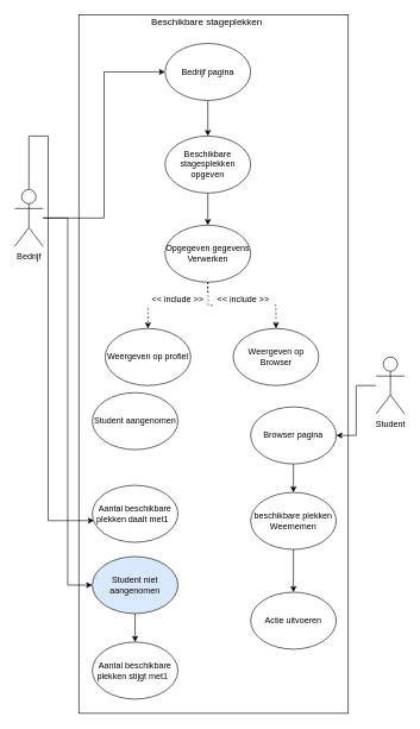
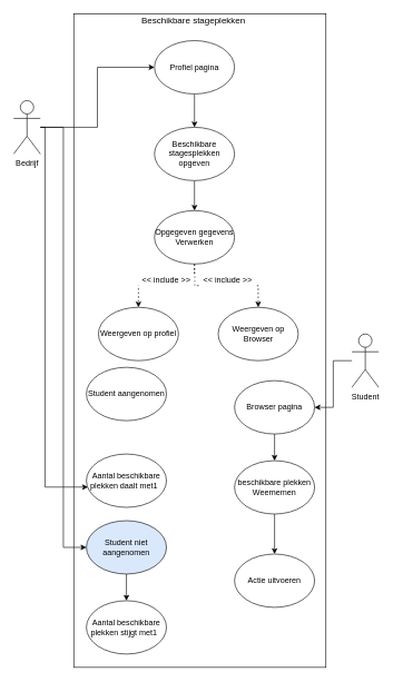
  <mxCell id="0" />
  <mxCell id="1" parent="0" />
  <mxCell id="2" value="" style="rounded=0;whiteSpace=wrap;html=1;" vertex="1" parent="1"><mxGeometry x="110" y="20" width="378" height="980" as="geometry" /></mxCell>
  <mxCell id="3" value="&lt;span style=&quot;font-size: 10.0pt ; font-family: &amp;#34;arial&amp;#34; , sans-serif&quot;&gt;Beschikbare stageplekken&amp;nbsp;&lt;/span&gt;" style="text;html=1;strokeColor=none;fillColor=none;align=center;verticalAlign=middle;whiteSpace=wrap;rounded=0;" vertex="1" parent="1"><mxGeometry x="195.5" y="20" width="191" height="20" as="geometry" /></mxCell>
  <mxCell id="4" style="edgeStyle=orthogonalEdgeStyle;rounded=0;orthogonalLoop=1;jettySize=auto;html=1;" edge="1" parent="1" source="5" target="9"><mxGeometry relative="1" as="geometry" /></mxCell>
  <mxCell id="5" value="Beschikbare stagesplekken opgeven" style="ellipse;whiteSpace=wrap;html=1;" vertex="1" parent="1"><mxGeometry x="231" y="190" width="120" height="80" as="geometry" /></mxCell>
  <mxCell id="6" value="" style="edgeStyle=orthogonalEdgeStyle;rounded=0;orthogonalLoop=1;jettySize=auto;html=1;exitX=0.5;exitY=1;exitDx=0;exitDy=0;" edge="1" parent="1" source="17" target="5"><mxGeometry relative="1" as="geometry"><mxPoint x="151.5" y="130" as="sourcePoint" /></mxGeometry></mxCell>
  <mxCell id="7" style="edgeStyle=orthogonalEdgeStyle;rounded=0;orthogonalLoop=1;jettySize=auto;html=1;dashed=1;" edge="1" parent="1" source="9" target="10"><mxGeometry relative="1" as="geometry" /></mxCell>
  <mxCell id="8" style="edgeStyle=orthogonalEdgeStyle;rounded=0;orthogonalLoop=1;jettySize=auto;html=1;entryX=0.5;entryY=0;entryDx=0;entryDy=0;dashed=1;" edge="1" parent="1" source="9" target="18"><mxGeometry relative="1" as="geometry" /></mxCell>
  <mxCell id="9" value="Opgegeven gegevens&lt;br&gt;Verwerken" style="ellipse;whiteSpace=wrap;html=1;" vertex="1" parent="1"><mxGeometry x="231" y="315" width="120" height="80" as="geometry" /></mxCell>
  <mxCell id="10" value="Weergeven op profiel" style="ellipse;whiteSpace=wrap;html=1;" vertex="1" parent="1"><mxGeometry x="147" y="460" width="120" height="80" as="geometry" /></mxCell>
  <mxCell id="11" style="edgeStyle=orthogonalEdgeStyle;rounded=0;orthogonalLoop=1;jettySize=auto;html=1;entryX=1;entryY=0.5;entryDx=0;entryDy=0;" edge="1" parent="1" source="12" target="22"><mxGeometry relative="1" as="geometry" /></mxCell>
  <mxCell id="12" value="Student" style="shape=umlActor;verticalLabelPosition=bottom;labelBackgroundColor=#ffffff;verticalAlign=top;html=1;outlineConnect=0;" vertex="1" parent="1"><mxGeometry x="527" y="500" width="40" height="80" as="geometry" /></mxCell>
  <mxCell id="13" style="edgeStyle=orthogonalEdgeStyle;rounded=0;orthogonalLoop=1;jettySize=auto;html=1;entryX=0;entryY=0.5;entryDx=0;entryDy=0;" edge="1" parent="1" source="16" target="17"><mxGeometry relative="1" as="geometry" /></mxCell>
  <mxCell id="14" style="edgeStyle=orthogonalEdgeStyle;rounded=0;orthogonalLoop=1;jettySize=auto;html=1;entryX=0.02;entryY=0.62;entryDx=0;entryDy=0;entryPerimeter=0;" edge="1" parent="1" source="16" target="27"><mxGeometry relative="1" as="geometry"><Array as="points"><mxPoint x="67" y="190" /><mxPoint x="67" y="730" /></Array></mxGeometry></mxCell>
  <mxCell id="15" style="edgeStyle=orthogonalEdgeStyle;rounded=0;orthogonalLoop=1;jettySize=auto;html=1;entryX=0;entryY=0.5;entryDx=0;entryDy=0;" edge="1" parent="1" source="16" target="30"><mxGeometry relative="1" as="geometry" /></mxCell>
- <mxCell id="16" value="Bedrijf" style="shape=umlActor;verticalLabelPosition=bottom;labelBackgroundColor=#ffffff;verticalAlign=top;html=1;outlineConnect=0;" vertex="1" parent="1"><mxGeometry x="20" y="265" width="40" height="80" as="geometry" /></mxCell>
- <mxCell id="17" value="Bedrijf pagina" style="ellipse;whiteSpace=wrap;html=1;" vertex="1" parent="1"><mxGeometry x="231" y="60" width="120" height="80" as="geometry" /></mxCell>
+ <mxCell id="16" value="Bedrijf" style="shape=umlActor;verticalLabelPosition=bottom;labelBackgroundColor=#ffffff;verticalAlign=top;html=1;outlineConnect=0;" vertex="1" parent="1"><mxGeometry x="20" y="150" width="40" height="80" as="geometry" /></mxCell>
+ <mxCell id="17" value="Profiel pagina" style="ellipse;whiteSpace=wrap;html=1;" vertex="1" parent="1"><mxGeometry x="231" y="60" width="120" height="80" as="geometry" /></mxCell>
  <mxCell id="18" value="Weergeven op Browser" style="ellipse;whiteSpace=wrap;html=1;" vertex="1" parent="1"><mxGeometry x="326.5" y="460" width="120" height="80" as="geometry" /></mxCell>
  <mxCell id="19" value="&amp;lt;&amp;lt; include &amp;gt;&amp;gt;" style="text;html=1;strokeColor=none;fillColor=#ffffff;align=center;verticalAlign=middle;whiteSpace=wrap;rounded=0;rotation=0;" vertex="1" parent="1"><mxGeometry x="207" y="410" width="84" height="20" as="geometry" /></mxCell>
  <mxCell id="20" value="&amp;lt;&amp;lt; include &amp;gt;&amp;gt;" style="text;html=1;align=center;verticalAlign=middle;whiteSpace=wrap;rounded=0;rotation=0;fillColor=#FFFFFF;" vertex="1" parent="1"><mxGeometry x="299" y="410" width="84" height="20" as="geometry" /></mxCell>
  <mxCell id="21" value="" style="edgeStyle=orthogonalEdgeStyle;rounded=0;orthogonalLoop=1;jettySize=auto;html=1;" edge="1" parent="1" source="22" target="24"><mxGeometry relative="1" as="geometry" /></mxCell>
  <mxCell id="22" value="Browser pagina" style="ellipse;whiteSpace=wrap;html=1;" vertex="1" parent="1"><mxGeometry x="351" y="570" width="120" height="80" as="geometry" /></mxCell>
  <mxCell id="23" value="" style="edgeStyle=orthogonalEdgeStyle;rounded=0;orthogonalLoop=1;jettySize=auto;html=1;" edge="1" parent="1" source="24" target="25"><mxGeometry relative="1" as="geometry" /></mxCell>
  <mxCell id="24" value="beschikbare plekken&lt;br&gt;Weernemen" style="ellipse;whiteSpace=wrap;html=1;" vertex="1" parent="1"><mxGeometry x="351" y="690" width="120" height="80" as="geometry" /></mxCell>
  <mxCell id="25" value="Actie uitvoeren" style="ellipse;whiteSpace=wrap;html=1;" vertex="1" parent="1"><mxGeometry x="351" y="830" width="120" height="80" as="geometry" /></mxCell>
  <mxCell id="26" value="Student aangenomen" style="ellipse;whiteSpace=wrap;html=1;" vertex="1" parent="1"><mxGeometry x="129" y="550" width="120" height="80" as="geometry" /></mxCell>
  <mxCell id="27" value="Aantal beschikbare plekken daalt met1&amp;nbsp;&amp;nbsp;" style="ellipse;whiteSpace=wrap;html=1;" vertex="1" parent="1"><mxGeometry x="129" y="680" width="120" height="80" as="geometry" /></mxCell>
  <mxCell id="28" value="Aantal beschikbare plekken stijgt met1&amp;nbsp;&amp;nbsp;" style="ellipse;whiteSpace=wrap;html=1;" vertex="1" parent="1"><mxGeometry x="129" y="900" width="120" height="80" as="geometry" /></mxCell>
  <mxCell id="29" style="edgeStyle=orthogonalEdgeStyle;rounded=0;orthogonalLoop=1;jettySize=auto;html=1;" edge="1" parent="1" source="30" target="28"><mxGeometry relative="1" as="geometry" /></mxCell>
  <mxCell id="30" value="Student niet aangenomen" style="ellipse;whiteSpace=wrap;html=1;fillColor=#dae8fc;" vertex="1" parent="1"><mxGeometry x="129" y="780" width="120" height="80" as="geometry" /></mxCell>
